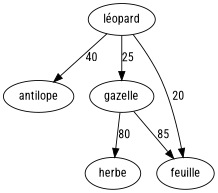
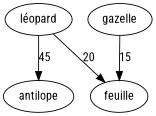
  digraph {
    fontname="Roboto Condensed"
    node [fontname="Roboto Condensed"]
    edge [fontname="Roboto Condensed"]
    "léopard"
    antilope
    gazelle
    feuille
-   herbe
-   "léopard" -> antilope [label=40]
-   "léopard" -> gazelle [label=25]
+   "léopard" -> antilope [label=45]
    "léopard" -> feuille [label=20]
-   gazelle -> feuille [label=85]
-   gazelle -> herbe [label=80]
+   gazelle -> feuille [label=15]
  }
